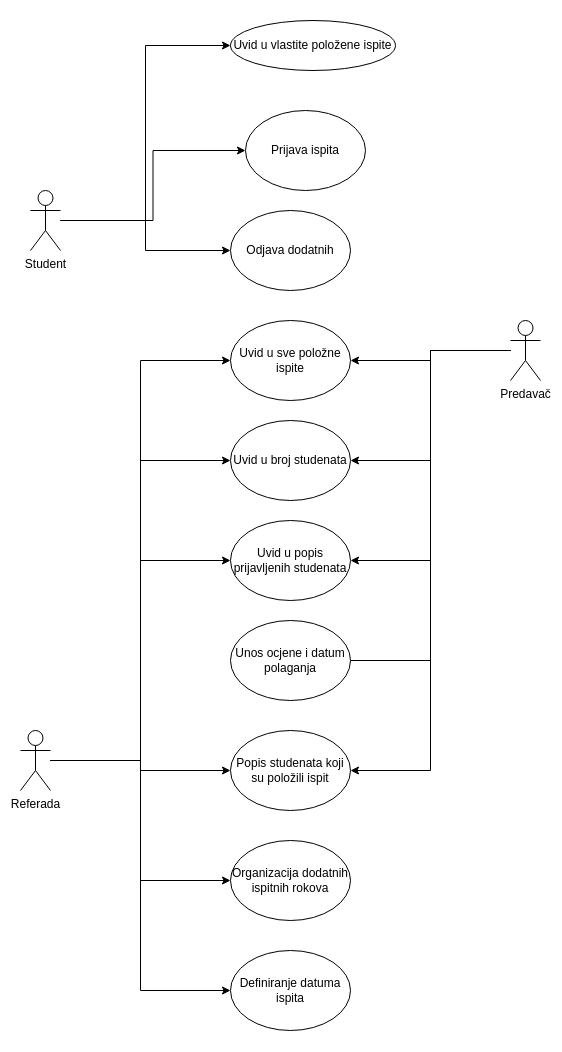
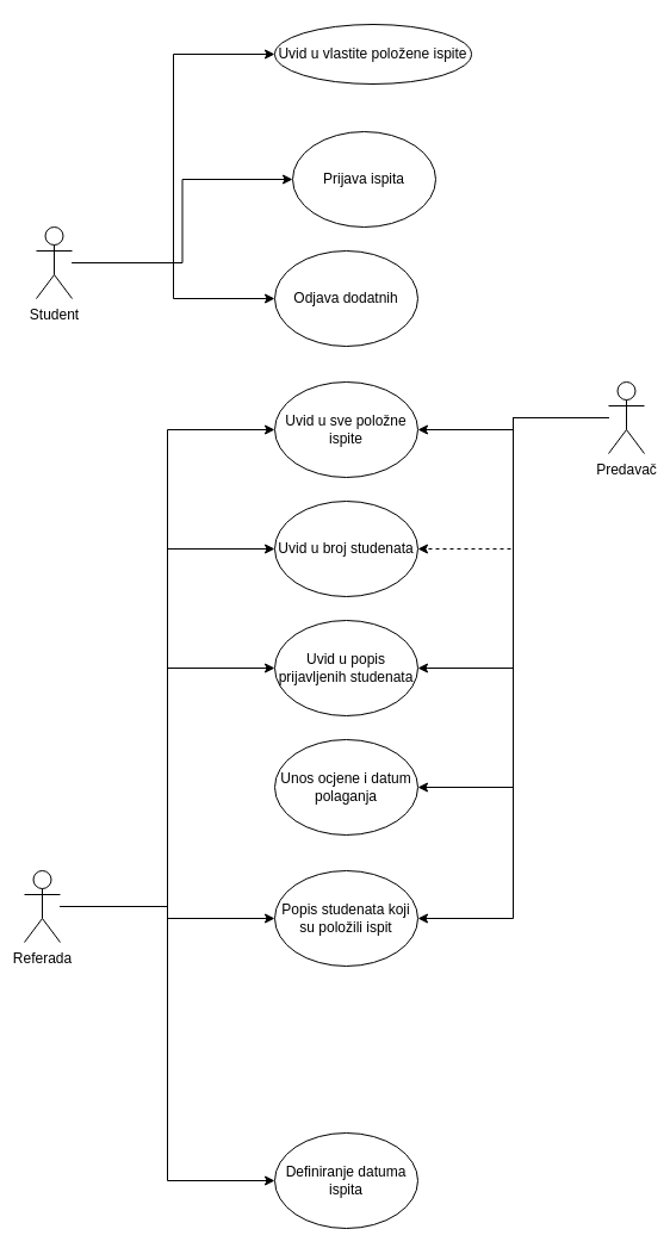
  <mxCell id="0" />
  <mxCell id="1" parent="0" />
  <mxCell id="2" value="Prijava ispita" style="ellipse;whiteSpace=wrap;html=1;" vertex="1" parent="1"><mxGeometry x="245" y="110" width="120" height="80" as="geometry" /></mxCell>
  <mxCell id="3" value="Odjava dodatnih" style="ellipse;whiteSpace=wrap;html=1;" vertex="1" parent="1"><mxGeometry x="230" y="210" width="120" height="80" as="geometry" /></mxCell>
  <mxCell id="4" value="Uvid u sve položne ispite" style="ellipse;whiteSpace=wrap;html=1;" vertex="1" parent="1"><mxGeometry x="230" y="320" width="120" height="80" as="geometry" /></mxCell>
  <mxCell id="5" value="Uvid u broj studenata" style="ellipse;whiteSpace=wrap;html=1;" vertex="1" parent="1"><mxGeometry x="230" y="420" width="120" height="80" as="geometry" /></mxCell>
  <mxCell id="6" value="Uvid u popis prijavljenih studenata" style="ellipse;whiteSpace=wrap;html=1;" vertex="1" parent="1"><mxGeometry x="230" y="520" width="120" height="80" as="geometry" /></mxCell>
  <mxCell id="7" style="edgeStyle=orthogonalEdgeStyle;rounded=0;orthogonalLoop=1;jettySize=auto;html=1;" edge="1" parent="1" source="10" target="3"><mxGeometry relative="1" as="geometry" /></mxCell>
  <mxCell id="8" style="edgeStyle=orthogonalEdgeStyle;rounded=0;orthogonalLoop=1;jettySize=auto;html=1;entryX=0;entryY=0.5;entryDx=0;entryDy=0;" edge="1" parent="1" source="10" target="28"><mxGeometry relative="1" as="geometry" /></mxCell>
  <mxCell id="9" style="edgeStyle=orthogonalEdgeStyle;rounded=0;orthogonalLoop=1;jettySize=auto;html=1;entryX=0;entryY=0.5;entryDx=0;entryDy=0;" edge="1" parent="1" source="10" target="2"><mxGeometry relative="1" as="geometry" /></mxCell>
  <mxCell id="10" value="Student" style="shape=umlActor;verticalLabelPosition=bottom;verticalAlign=top;html=1;outlineConnect=0;" vertex="1" parent="1"><mxGeometry x="30" y="190" width="30" height="60" as="geometry" /></mxCell>
  <mxCell id="11" style="edgeStyle=orthogonalEdgeStyle;rounded=0;orthogonalLoop=1;jettySize=auto;html=1;" edge="1" parent="1" source="16" target="4"><mxGeometry relative="1" as="geometry" /></mxCell>
- <mxCell id="12" style="edgeStyle=orthogonalEdgeStyle;rounded=0;orthogonalLoop=1;jettySize=auto;html=1;entryX=1;entryY=0.5;entryDx=0;entryDy=0;" edge="1" parent="1" source="16" target="5"><mxGeometry relative="1" as="geometry" /></mxCell>
+ <mxCell id="12" style="edgeStyle=orthogonalEdgeStyle;rounded=0;orthogonalLoop=1;jettySize=auto;html=1;entryX=1;entryY=0.5;entryDx=0;entryDy=0;dashed=1;" edge="1" parent="1" source="16" target="5"><mxGeometry relative="1" as="geometry" /></mxCell>
  <mxCell id="13" style="edgeStyle=orthogonalEdgeStyle;rounded=0;orthogonalLoop=1;jettySize=auto;html=1;entryX=1;entryY=0.5;entryDx=0;entryDy=0;" edge="1" parent="1" source="16" target="6"><mxGeometry relative="1" as="geometry" /></mxCell>
- <mxCell id="14" style="edgeStyle=orthogonalEdgeStyle;rounded=0;orthogonalLoop=1;jettySize=auto;html=1;entryX=1;entryY=0.5;entryDx=0;entryDy=0;endArrow=none;" edge="1" parent="1" source="16" target="24"><mxGeometry relative="1" as="geometry" /></mxCell>
+ <mxCell id="14" style="edgeStyle=orthogonalEdgeStyle;rounded=0;orthogonalLoop=1;jettySize=auto;html=1;entryX=1;entryY=0.5;entryDx=0;entryDy=0;" edge="1" parent="1" source="16" target="24"><mxGeometry relative="1" as="geometry" /></mxCell>
  <mxCell id="15" style="edgeStyle=orthogonalEdgeStyle;rounded=0;orthogonalLoop=1;jettySize=auto;html=1;entryX=1;entryY=0.5;entryDx=0;entryDy=0;" edge="1" parent="1" source="16" target="25"><mxGeometry relative="1" as="geometry" /></mxCell>
  <mxCell id="16" value="Predavač" style="shape=umlActor;verticalLabelPosition=bottom;verticalAlign=top;html=1;outlineConnect=0;" vertex="1" parent="1"><mxGeometry x="510" y="320" width="30" height="60" as="geometry" /></mxCell>
- <mxCell id="17" style="edgeStyle=orthogonalEdgeStyle;rounded=0;orthogonalLoop=1;jettySize=auto;html=1;entryX=0;entryY=0.5;entryDx=0;entryDy=0;" edge="1" parent="1" source="23" target="26"><mxGeometry relative="1" as="geometry" /></mxCell>
  <mxCell id="18" style="edgeStyle=orthogonalEdgeStyle;rounded=0;orthogonalLoop=1;jettySize=auto;html=1;entryX=0;entryY=0.5;entryDx=0;entryDy=0;" edge="1" parent="1" source="23" target="27"><mxGeometry relative="1" as="geometry" /></mxCell>
  <mxCell id="19" style="edgeStyle=orthogonalEdgeStyle;rounded=0;orthogonalLoop=1;jettySize=auto;html=1;entryX=0;entryY=0.5;entryDx=0;entryDy=0;" edge="1" parent="1" source="23" target="6"><mxGeometry relative="1" as="geometry" /></mxCell>
  <mxCell id="20" style="edgeStyle=orthogonalEdgeStyle;rounded=0;orthogonalLoop=1;jettySize=auto;html=1;" edge="1" parent="1" source="23" target="25"><mxGeometry relative="1" as="geometry" /></mxCell>
  <mxCell id="21" style="edgeStyle=orthogonalEdgeStyle;rounded=0;orthogonalLoop=1;jettySize=auto;html=1;entryX=0;entryY=0.5;entryDx=0;entryDy=0;" edge="1" parent="1" source="23" target="5"><mxGeometry relative="1" as="geometry" /></mxCell>
  <mxCell id="22" style="edgeStyle=orthogonalEdgeStyle;rounded=0;orthogonalLoop=1;jettySize=auto;html=1;entryX=0;entryY=0.5;entryDx=0;entryDy=0;" edge="1" parent="1" source="23" target="4"><mxGeometry relative="1" as="geometry" /></mxCell>
  <mxCell id="23" value="Referada" style="shape=umlActor;verticalLabelPosition=bottom;verticalAlign=top;html=1;outlineConnect=0;" vertex="1" parent="1"><mxGeometry x="20" y="730" width="30" height="60" as="geometry" /></mxCell>
  <mxCell id="24" value="Unos ocjene i datum polaganja" style="ellipse;whiteSpace=wrap;html=1;" vertex="1" parent="1"><mxGeometry x="230" y="620" width="120" height="80" as="geometry" /></mxCell>
  <mxCell id="25" value="Popis studenata koji su položili ispit" style="ellipse;whiteSpace=wrap;html=1;" vertex="1" parent="1"><mxGeometry x="230" y="730" width="120" height="80" as="geometry" /></mxCell>
- <mxCell id="26" value="Organizacija dodatnih ispitnih rokova" style="ellipse;whiteSpace=wrap;html=1;" vertex="1" parent="1"><mxGeometry x="230" y="840" width="120" height="80" as="geometry" /></mxCell>
  <mxCell id="27" value="Definiranje datuma ispita" style="ellipse;whiteSpace=wrap;html=1;" vertex="1" parent="1"><mxGeometry x="230" y="950" width="120" height="80" as="geometry" /></mxCell>
  <mxCell id="28" value="Uvid u vlastite položene ispite" style="ellipse;whiteSpace=wrap;html=1;" vertex="1" parent="1"><mxGeometry x="230" y="20" width="165" height="50" as="geometry" /></mxCell>
